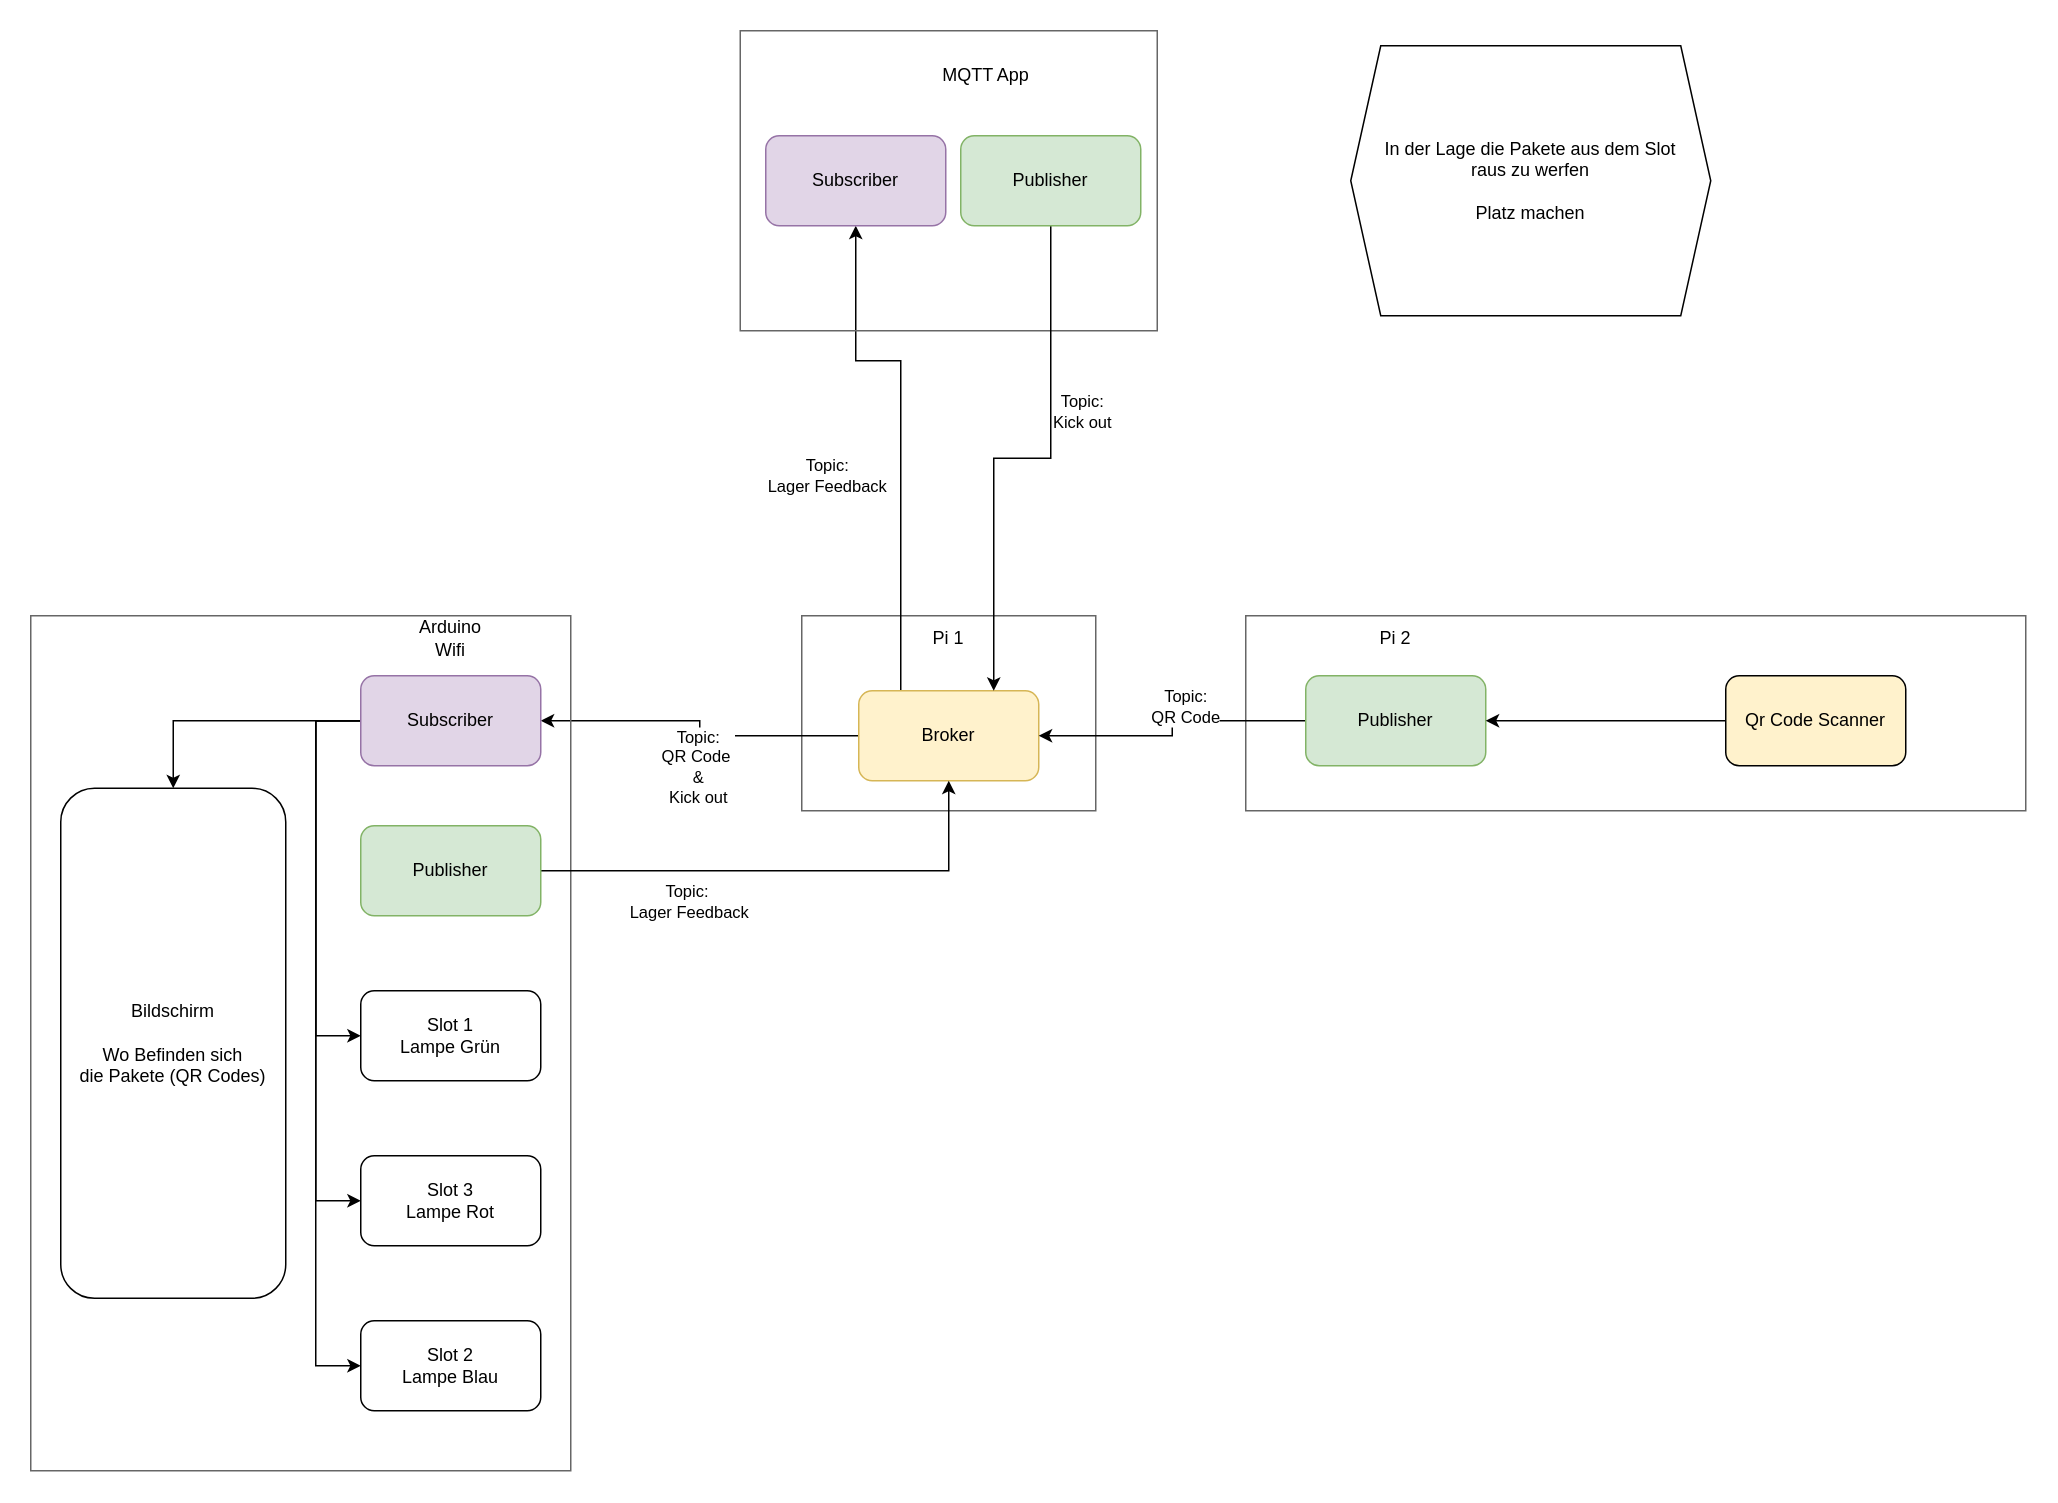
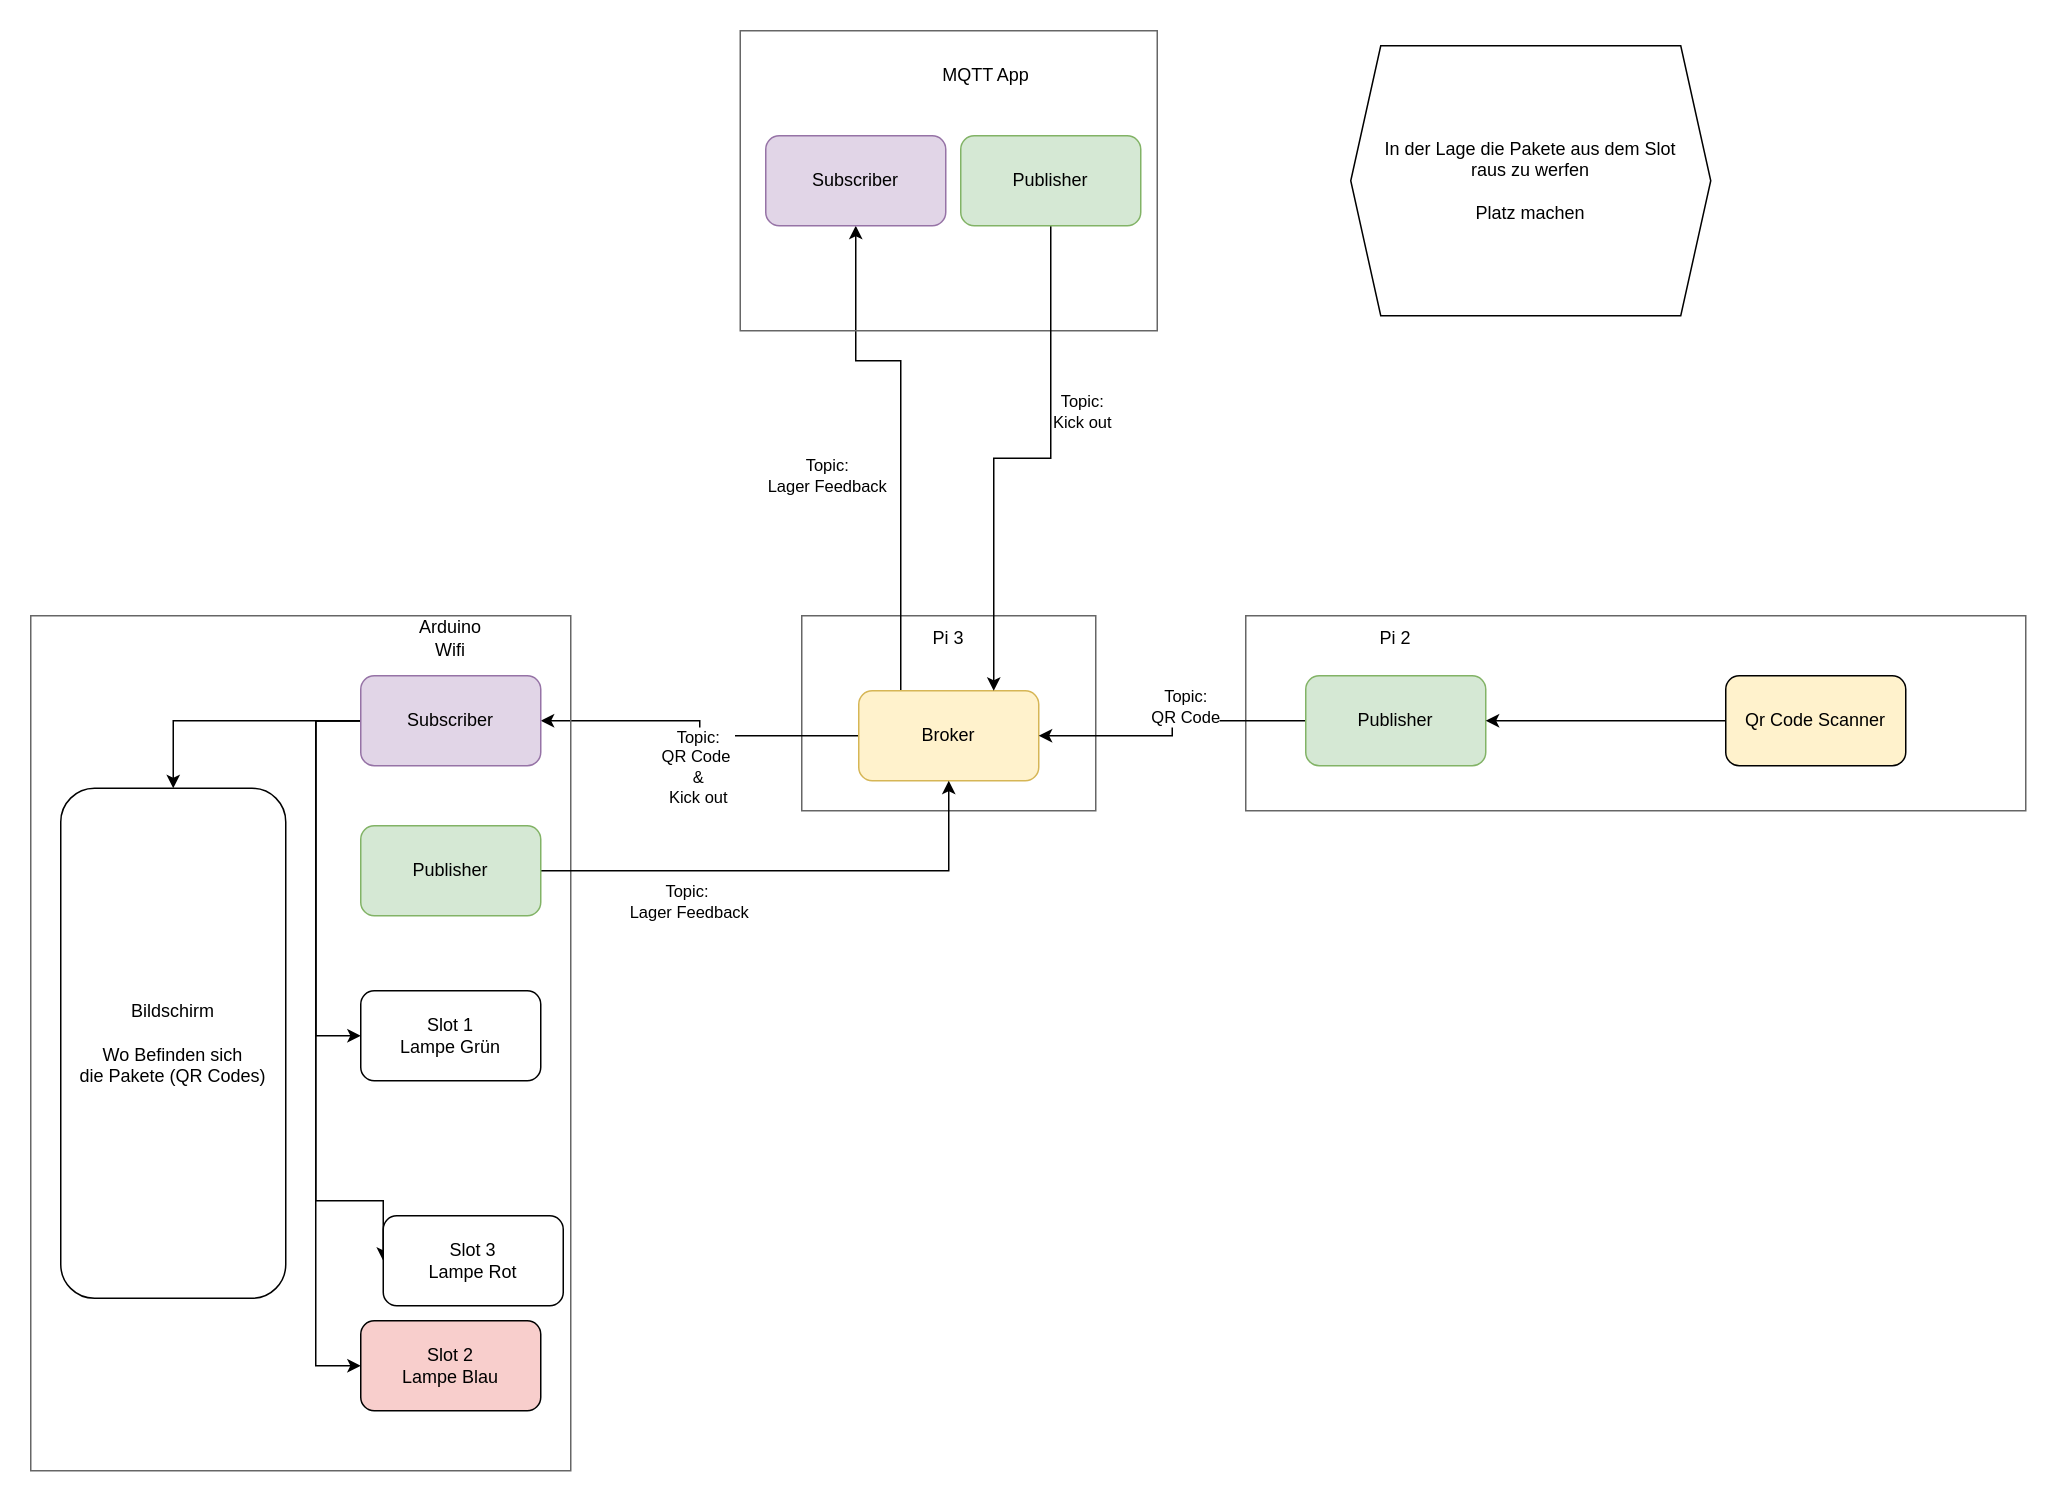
  <mxCell id="0" />
  <mxCell id="1" parent="0" />
  <mxCell id="2" value="" style="rounded=0;whiteSpace=wrap;html=1;fillColor=none;fontColor=#333333;strokeColor=#666666;" parent="1" vertex="1"><mxGeometry x="534" y="410" width="196" height="130" as="geometry" /></mxCell>
- <mxCell id="3" value="Pi 1" style="text;html=1;align=center;verticalAlign=middle;whiteSpace=wrap;rounded=0;" parent="1" vertex="1"><mxGeometry x="602" y="410" width="60" height="30" as="geometry" /></mxCell>
+ <mxCell id="3" value="Pi 3" style="text;html=1;align=center;verticalAlign=middle;whiteSpace=wrap;rounded=0;" parent="1" vertex="1"><mxGeometry x="602" y="410" width="60" height="30" as="geometry" /></mxCell>
  <mxCell id="4" style="edgeStyle=orthogonalEdgeStyle;rounded=0;orthogonalLoop=1;jettySize=auto;html=1;entryX=1;entryY=0.5;entryDx=0;entryDy=0;" parent="1" source="8" target="21" edge="1"><mxGeometry relative="1" as="geometry" /></mxCell>
  <mxCell id="5" value="Topic:&lt;br&gt;QR Code&amp;nbsp;&lt;div&gt;&amp;amp;&lt;/div&gt;&lt;div&gt;Kick out&lt;/div&gt;" style="edgeLabel;html=1;align=center;verticalAlign=middle;resizable=0;points=[];" parent="4" vertex="1" connectable="0"><mxGeometry x="0.066" y="2" relative="1" as="geometry"><mxPoint y="28" as="offset" /></mxGeometry></mxCell>
  <mxCell id="6" style="edgeStyle=orthogonalEdgeStyle;rounded=0;orthogonalLoop=1;jettySize=auto;html=1;" parent="1" source="8" target="25" edge="1"><mxGeometry relative="1" as="geometry"><Array as="points"><mxPoint x="600" y="240" /><mxPoint x="570" y="240" /></Array></mxGeometry></mxCell>
  <mxCell id="7" value="Topic:&lt;br&gt;Lager Feedback" style="edgeLabel;html=1;align=center;verticalAlign=middle;resizable=0;points=[];" parent="6" vertex="1" connectable="0"><mxGeometry x="-0.139" y="2" relative="1" as="geometry"><mxPoint x="-48" y="2" as="offset" /></mxGeometry></mxCell>
  <mxCell id="8" value="Broker" style="rounded=1;whiteSpace=wrap;html=1;fillColor=#fff2cc;strokeColor=#d6b656;" parent="1" vertex="1"><mxGeometry x="572" y="460" width="120" height="60" as="geometry" /></mxCell>
  <mxCell id="9" value="" style="rounded=0;whiteSpace=wrap;html=1;fillColor=none;fontColor=#333333;strokeColor=#666666;" parent="1" vertex="1"><mxGeometry x="830" y="410" width="520" height="130" as="geometry" /></mxCell>
  <mxCell id="10" value="Pi 2" style="text;html=1;align=center;verticalAlign=middle;whiteSpace=wrap;rounded=0;" parent="1" vertex="1"><mxGeometry x="900" y="410" width="60" height="30" as="geometry" /></mxCell>
  <mxCell id="11" style="edgeStyle=orthogonalEdgeStyle;rounded=0;orthogonalLoop=1;jettySize=auto;html=1;" parent="1" source="13" target="8" edge="1"><mxGeometry relative="1" as="geometry" /></mxCell>
  <mxCell id="12" value="Topic:&lt;br&gt;QR Code" style="edgeLabel;html=1;align=center;verticalAlign=middle;resizable=0;points=[];" parent="11" vertex="1" connectable="0"><mxGeometry x="0.107" y="3" relative="1" as="geometry"><mxPoint x="13" y="-23" as="offset" /></mxGeometry></mxCell>
  <mxCell id="13" value="Publisher" style="rounded=1;whiteSpace=wrap;html=1;fillColor=#d5e8d4;strokeColor=#82b366;" parent="1" vertex="1"><mxGeometry x="870" y="450" width="120" height="60" as="geometry" /></mxCell>
  <mxCell id="14" style="edgeStyle=orthogonalEdgeStyle;rounded=0;orthogonalLoop=1;jettySize=auto;html=1;" parent="1" source="15" target="13" edge="1"><mxGeometry relative="1" as="geometry" /></mxCell>
  <mxCell id="15" value="Qr Code Scanner" style="rounded=1;whiteSpace=wrap;html=1;fillColor=#fff2cc;" parent="1" vertex="1"><mxGeometry x="1150" y="450" width="120" height="60" as="geometry" /></mxCell>
  <mxCell id="16" value="" style="rounded=0;whiteSpace=wrap;html=1;fillColor=none;fontColor=#333333;strokeColor=#666666;" parent="1" vertex="1"><mxGeometry x="20" y="410" width="360" height="570" as="geometry" /></mxCell>
  <mxCell id="17" style="edgeStyle=orthogonalEdgeStyle;rounded=0;orthogonalLoop=1;jettySize=auto;html=1;" parent="1" source="21" target="29" edge="1"><mxGeometry relative="1" as="geometry" /></mxCell>
  <mxCell id="18" style="edgeStyle=orthogonalEdgeStyle;rounded=0;orthogonalLoop=1;jettySize=auto;html=1;entryX=0;entryY=0.5;entryDx=0;entryDy=0;" parent="1" source="21" target="31" edge="1"><mxGeometry relative="1" as="geometry"><Array as="points"><mxPoint x="210" y="480" /><mxPoint x="210" y="690" /></Array></mxGeometry></mxCell>
  <mxCell id="19" style="edgeStyle=orthogonalEdgeStyle;rounded=0;orthogonalLoop=1;jettySize=auto;html=1;entryX=0;entryY=0.5;entryDx=0;entryDy=0;" parent="1" source="21" target="33" edge="1"><mxGeometry relative="1" as="geometry"><Array as="points"><mxPoint x="210" y="480" /><mxPoint x="210" y="800" /></Array></mxGeometry></mxCell>
  <mxCell id="20" style="edgeStyle=orthogonalEdgeStyle;rounded=0;orthogonalLoop=1;jettySize=auto;html=1;entryX=0;entryY=0.5;entryDx=0;entryDy=0;" parent="1" source="21" target="32" edge="1"><mxGeometry relative="1" as="geometry"><Array as="points"><mxPoint x="210" y="480" /><mxPoint x="210" y="910" /></Array></mxGeometry></mxCell>
  <mxCell id="21" value="Subscriber" style="rounded=1;whiteSpace=wrap;html=1;fillColor=#e1d5e7;strokeColor=#9673a6;" parent="1" vertex="1"><mxGeometry y="450" width="120" height="60" as="geometry" x="240" /></mxCell>
  <mxCell id="22" value="Arduino Wifi" style="text;html=1;align=center;verticalAlign=middle;whiteSpace=wrap;rounded=0;" parent="1" vertex="1"><mxGeometry x="270" y="410" width="60" height="30" as="geometry" /></mxCell>
  <mxCell id="23" value="" style="rounded=0;whiteSpace=wrap;html=1;fillColor=none;fontColor=#333333;strokeColor=#666666;" parent="1" vertex="1"><mxGeometry x="493" y="20" width="278" height="200" as="geometry" /></mxCell>
  <mxCell id="24" value="MQTT App" style="text;html=1;align=center;verticalAlign=middle;whiteSpace=wrap;rounded=0;" parent="1" vertex="1"><mxGeometry x="627" y="35" width="60" height="30" as="geometry" /></mxCell>
  <mxCell id="25" value="Subscriber" style="rounded=1;whiteSpace=wrap;html=1;fillColor=#e1d5e7;strokeColor=#9673a6;" parent="1" vertex="1"><mxGeometry x="510" y="90" width="120" height="60" as="geometry" /></mxCell>
  <mxCell id="26" style="edgeStyle=orthogonalEdgeStyle;rounded=0;orthogonalLoop=1;jettySize=auto;html=1;entryX=0.75;entryY=0;entryDx=0;entryDy=0;" parent="1" source="28" target="8" edge="1"><mxGeometry relative="1" as="geometry" /></mxCell>
  <mxCell id="27" value="Topic:&lt;br&gt;Kick out" style="edgeLabel;html=1;align=center;verticalAlign=middle;resizable=0;points=[];" parent="26" vertex="1" connectable="0"><mxGeometry x="-0.385" y="2" relative="1" as="geometry"><mxPoint x="18" y="16" as="offset" /></mxGeometry></mxCell>
  <mxCell id="28" value="Publisher" style="rounded=1;whiteSpace=wrap;html=1;fillColor=#d5e8d4;strokeColor=#82b366;" parent="1" vertex="1"><mxGeometry x="640" y="90" width="120" height="60" as="geometry" /></mxCell>
  <mxCell id="29" value="Bildschirm&lt;br&gt;&lt;br&gt;Wo Befinden sich&lt;div&gt;die Pakete (QR Codes)&lt;/div&gt;" style="rounded=1;whiteSpace=wrap;html=1;" parent="1" vertex="1"><mxGeometry x="40" y="525" width="150" height="340" as="geometry" /></mxCell>
  <mxCell id="30" value="In der Lage die Pakete aus dem Slot&lt;div&gt;raus zu werfen&lt;br&gt;&lt;br&gt;Platz machen&lt;/div&gt;" style="shape=hexagon;perimeter=hexagonPerimeter2;whiteSpace=wrap;html=1;fixedSize=1;" parent="1" vertex="1"><mxGeometry x="900" y="30" width="240" height="180" as="geometry" /></mxCell>
  <mxCell id="31" value="Slot 1&lt;div&gt;Lampe Grün&lt;/div&gt;" style="rounded=1;whiteSpace=wrap;html=1;" parent="1" vertex="1"><mxGeometry y="660" width="120" height="60" as="geometry" x="240" /></mxCell>
- <mxCell id="32" value="Slot 2&lt;div&gt;Lampe Blau&lt;/div&gt;" style="rounded=1;whiteSpace=wrap;html=1;" parent="1" vertex="1"><mxGeometry y="880" width="120" height="60" as="geometry" x="240" /></mxCell>
- <mxCell id="33" value="Slot 3&lt;div&gt;Lampe Rot&lt;/div&gt;" style="rounded=1;whiteSpace=wrap;html=1;" parent="1" vertex="1"><mxGeometry y="770" width="120" height="60" as="geometry" x="240" /></mxCell>
+ <mxCell id="32" value="Slot 2&lt;div&gt;Lampe Blau&lt;/div&gt;" style="rounded=1;whiteSpace=wrap;html=1;fillColor=#f8cecc;" parent="1" vertex="1"><mxGeometry y="880" width="120" height="60" as="geometry" x="240" /></mxCell>
+ <mxCell id="33" value="Slot 3&lt;div&gt;Lampe Rot&lt;/div&gt;" style="rounded=1;whiteSpace=wrap;html=1;" parent="1" vertex="1"><mxGeometry x="255" y="810" width="120" height="60" as="geometry" /></mxCell>
  <mxCell id="34" style="edgeStyle=orthogonalEdgeStyle;rounded=0;orthogonalLoop=1;jettySize=auto;html=1;" parent="1" source="36" target="8" edge="1"><mxGeometry relative="1" as="geometry" /></mxCell>
  <mxCell id="35" value="Topic:&amp;nbsp;&lt;div&gt;Lager Feedback&lt;/div&gt;" style="edgeLabel;html=1;align=center;verticalAlign=middle;resizable=0;points=[];" parent="34" vertex="1" connectable="0"><mxGeometry x="-0.515" y="-1" relative="1" as="geometry"><mxPoint x="17" y="19" as="offset" /></mxGeometry></mxCell>
  <mxCell id="36" value="Publisher" style="rounded=1;whiteSpace=wrap;html=1;fillColor=#d5e8d4;strokeColor=#82b366;" parent="1" vertex="1"><mxGeometry y="550" width="120" height="60" as="geometry" x="240" /></mxCell>
